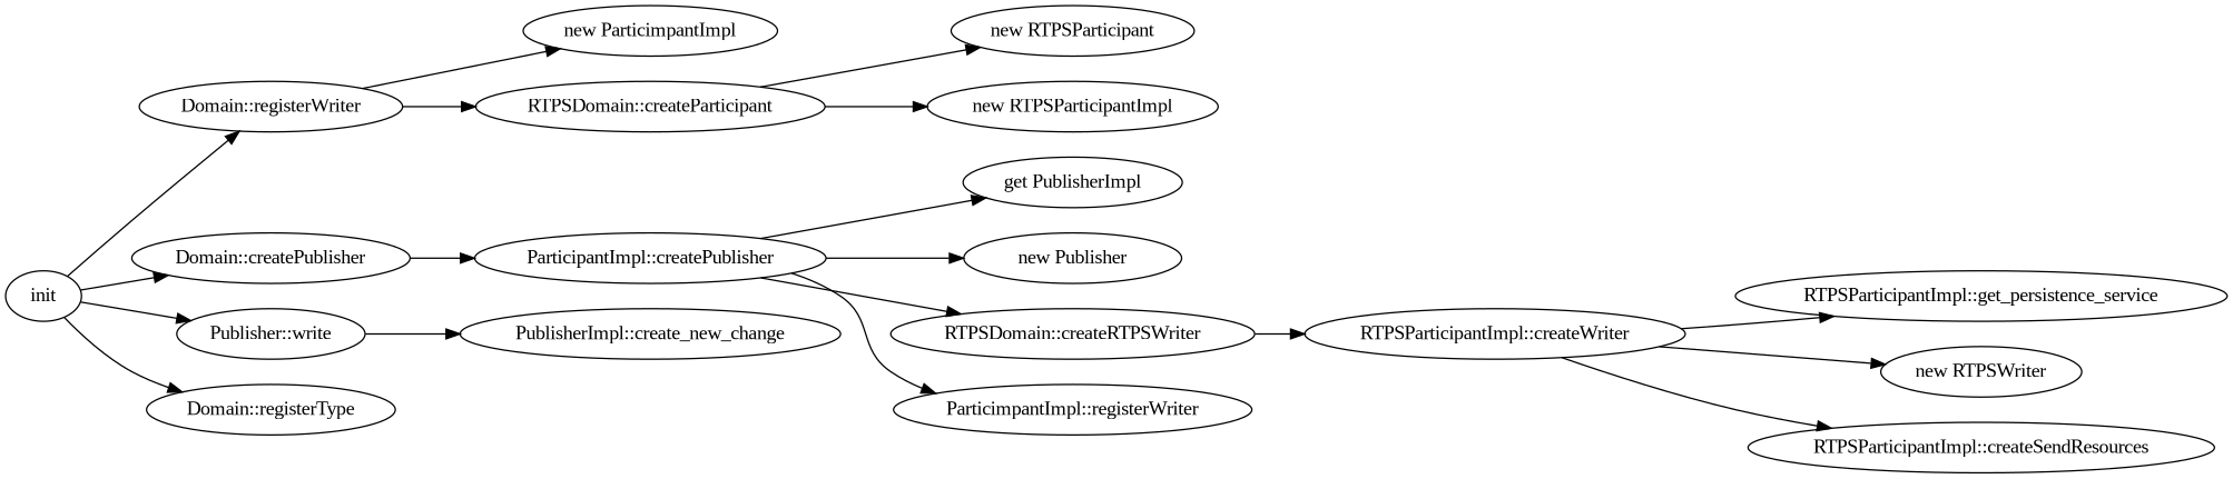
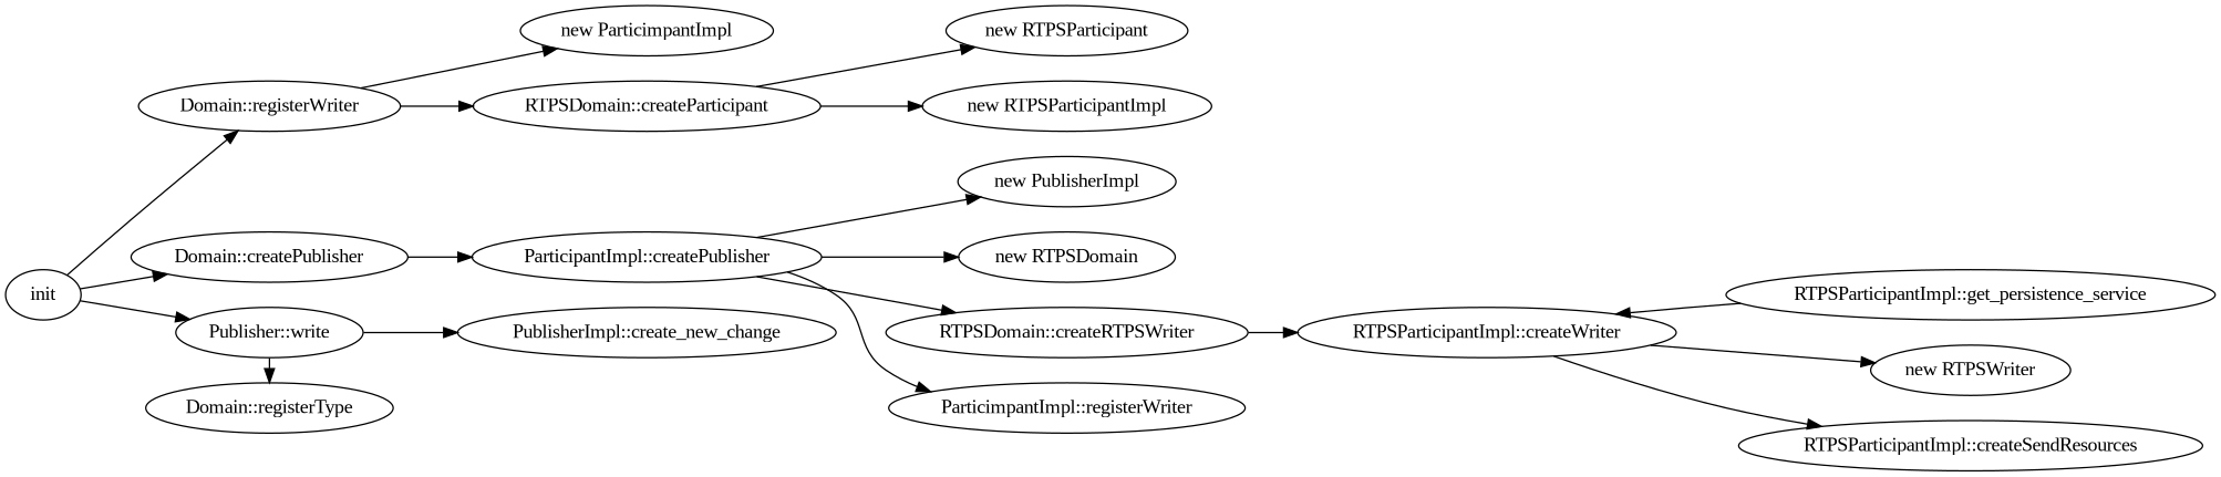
  digraph {
    fontname="Liberation Serif"
    rankdir=LR
    node [fontname="Liberation Serif"]
    edge [fontname="Liberation Serif"]
    n1 [label="Domain::registerWriter"]
    n2 [label="Domain::registerType"]
    n3 [label="Domain::createPublisher"]
    n4 [label="Publisher::write"]
    n5 [label="new ParticimpantImpl"]
    n6 [label="RTPSDomain::createParticipant"]
    n7 [label="ParticipantImpl::createPublisher"]
    n8 [label="new RTPSParticipant"]
    n9 [label="new RTPSParticipantImpl"]
-   n10 [label="get PublisherImpl"]
-   n11 [label="new Publisher"]
+   n10 [label="new PublisherImpl"]
+   n11 [label="new RTPSDomain"]
    n12 [label="RTPSDomain::createRTPSWriter"]
    n13 [label="ParticimpantImpl::registerWriter"]
    n14 [label="RTPSParticipantImpl::createWriter"]
    n15 [label="RTPSParticipantImpl::get_persistence_service"]
    n16 [label="new RTPSWriter"]
    n17 [label="RTPSParticipantImpl::createSendResources"]
    n18 [label="PublisherImpl::create_new_change"]
    init
    subgraph sub_1 {
      rank=same
      n1
      n2
      n3
      n4
    }
    subgraph sub_2 {
      rank=same
      n5
      n6
      n7
    }
    subgraph sub_3 {
      rank=same
      n8
      n9
      n10
      n11
      n12
      n13
    }
    subgraph sub_4 {
      rank=same
      n14
    }
    subgraph sub_5 {
      rank=same
      n15
      n16
      n17
    }
    n1 -> n5
    n1 -> n6
    n3 -> n7
    n4 -> n18
    n6 -> n8
    n6 -> n9
    n7 -> n10
    n7 -> n11
    n7 -> n12
    n7 -> n13
    n12 -> n14
-   n14 -> n15
+   n15 -> n14
    n14 -> n16
    n14 -> n17
    init -> n1
-   init -> n2
+   n4 -> n2
    init -> n3
    init -> n4
  }
